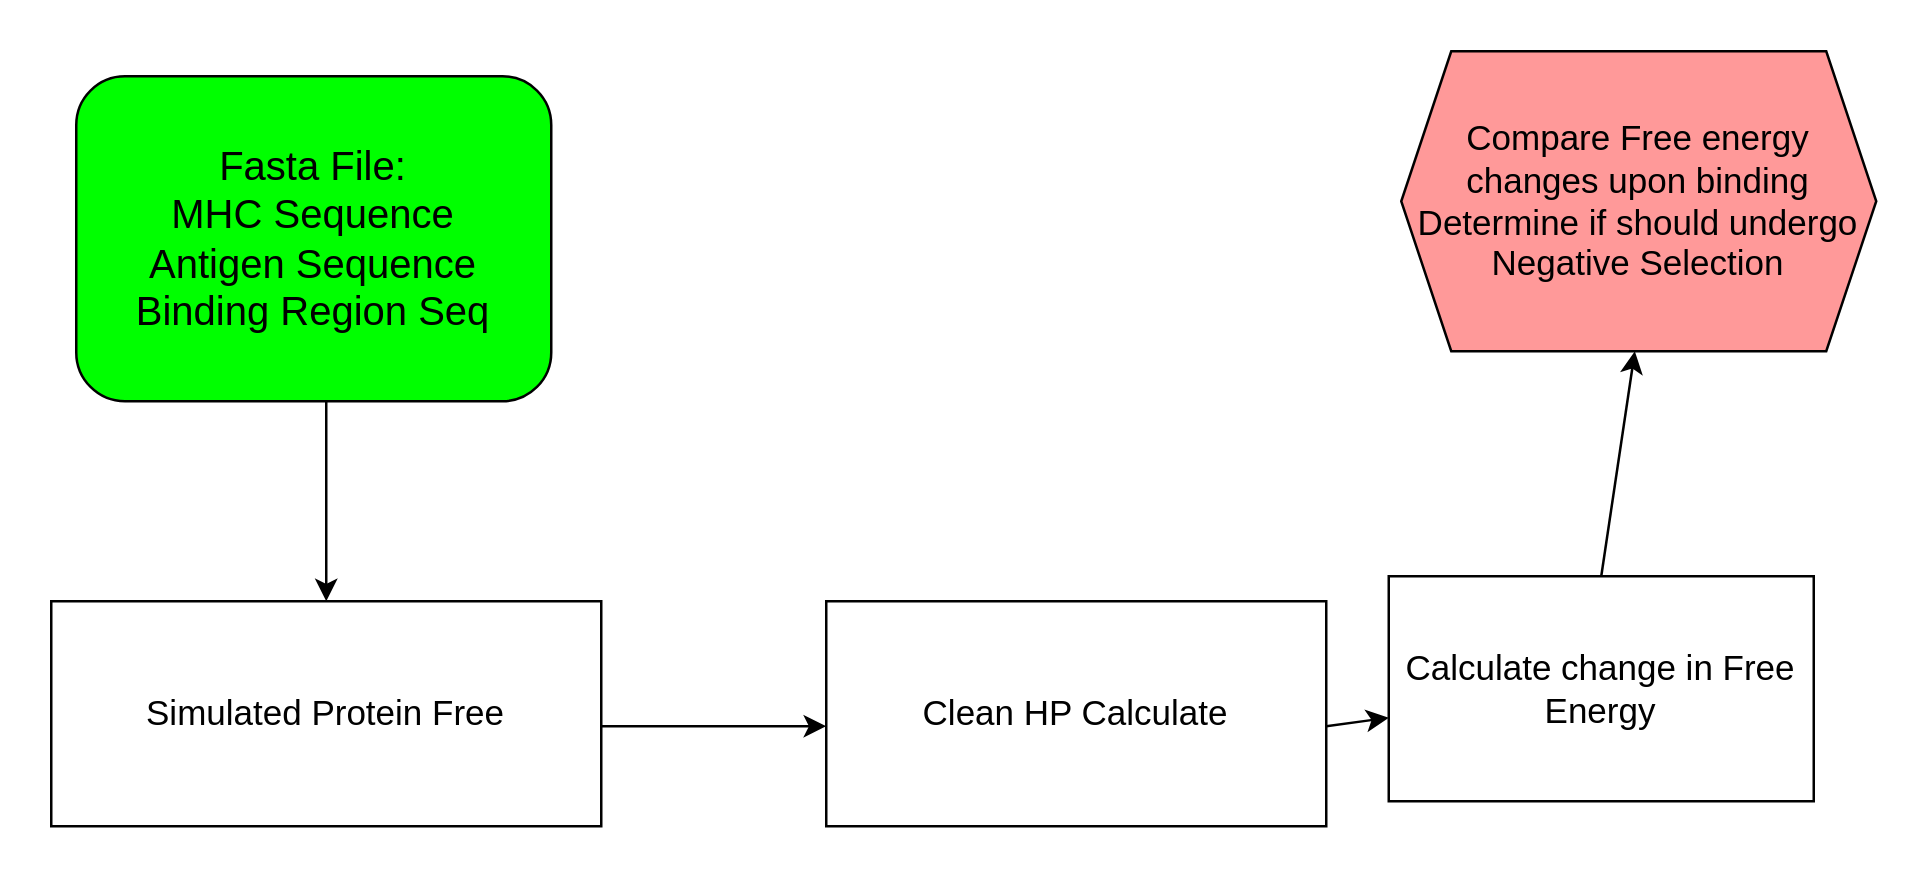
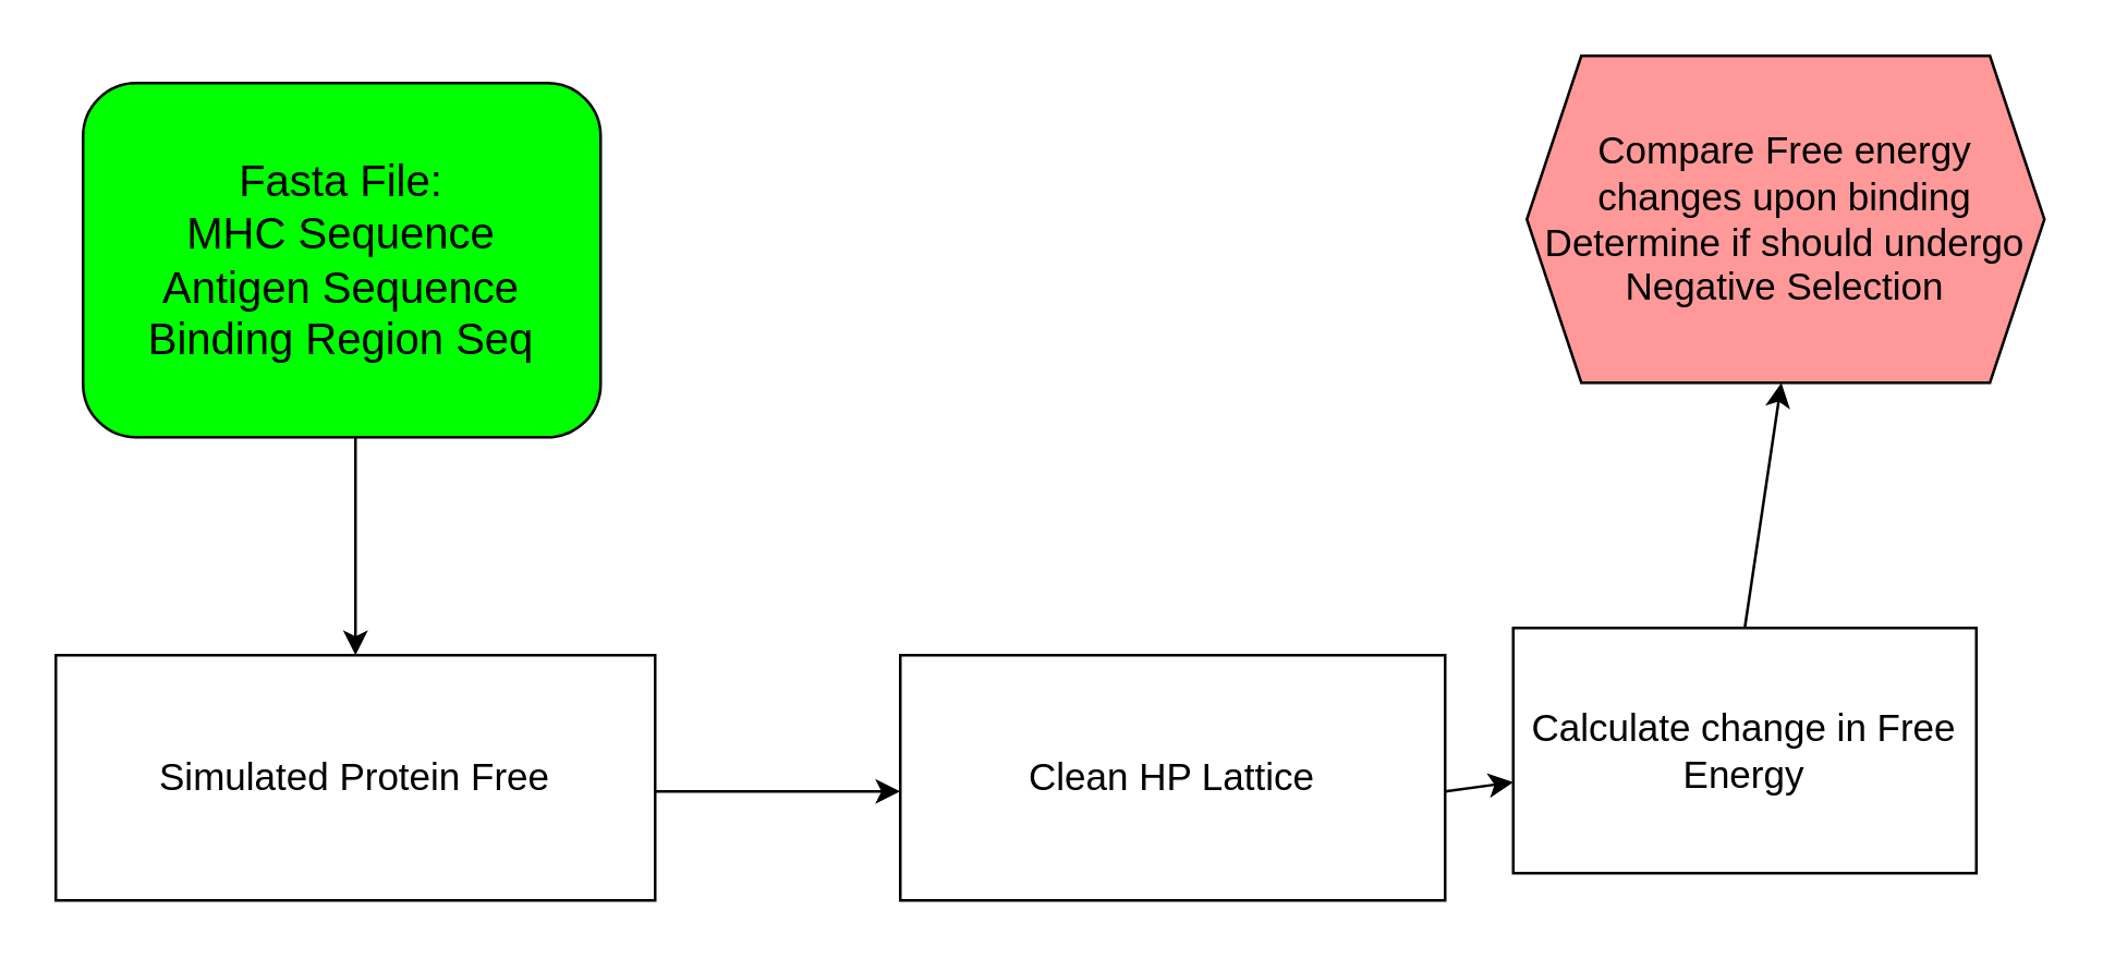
  <mxCell id="0" />
  <mxCell id="1" parent="0" />
  <mxCell id="2" value="&lt;div&gt;&lt;font size=&quot;3&quot;&gt;Fasta File:&lt;/font&gt;&lt;/div&gt;&lt;div&gt;&lt;font size=&quot;3&quot;&gt;MHC Sequence&lt;/font&gt;&lt;/div&gt;&lt;div&gt;&lt;font size=&quot;3&quot;&gt;Antigen Sequence&lt;/font&gt;&lt;/div&gt;&lt;div&gt;&lt;font size=&quot;3&quot;&gt;Binding Region Seq&lt;br&gt;&lt;/font&gt;&lt;/div&gt;" style="rounded=1;whiteSpace=wrap;html=1;fillColor=#00FF00;" vertex="1" parent="1"><mxGeometry x="30" y="30" width="190" height="130" as="geometry" /></mxCell>
  <mxCell id="3" value="" style="endArrow=classic;html=1;rounded=0;" edge="1" parent="1"><mxGeometry width="50" height="50" relative="1" as="geometry"><mxPoint x="130" y="160" as="sourcePoint" /><mxPoint x="130" y="240" as="targetPoint" /></mxGeometry></mxCell>
  <mxCell id="4" value="&lt;font style=&quot;font-size: 14px;&quot;&gt;Simulated Protein Free&lt;br&gt;&lt;/font&gt;" style="rounded=0;whiteSpace=wrap;html=1;" vertex="1" parent="1"><mxGeometry x="20" y="240" width="220" height="90" as="geometry" /></mxCell>
  <mxCell id="5" value="" style="endArrow=classic;html=1;rounded=0;" edge="1" parent="1"><mxGeometry width="50" height="50" relative="1" as="geometry"><mxPoint x="240" y="290" as="sourcePoint" /><mxPoint x="330" y="290" as="targetPoint" /></mxGeometry></mxCell>
- <mxCell id="6" value="&lt;font style=&quot;font-size: 14px;&quot;&gt;Clean HP Calculate&lt;/font&gt;&lt;font style=&quot;font-size: 12px;&quot;&gt; &lt;br&gt;&lt;/font&gt;" style="rounded=0;whiteSpace=wrap;html=1;" vertex="1" parent="1"><mxGeometry x="330" y="240" width="200" height="90" as="geometry" /></mxCell>
+ <mxCell id="6" value="&lt;font style=&quot;font-size: 14px;&quot;&gt;Clean HP Lattice&lt;/font&gt;&lt;font style=&quot;font-size: 12px;&quot;&gt; &lt;br&gt;&lt;/font&gt;" style="rounded=0;whiteSpace=wrap;html=1;" vertex="1" parent="1"><mxGeometry x="330" y="240" width="200" height="90" as="geometry" /></mxCell>
  <mxCell id="7" value="" style="endArrow=classic;html=1;rounded=0;" edge="1" parent="1" target="8"><mxGeometry width="50" height="50" relative="1" as="geometry"><mxPoint x="530" y="290" as="sourcePoint" /><mxPoint x="580" y="290" as="targetPoint" /></mxGeometry></mxCell>
  <mxCell id="8" value="&lt;font style=&quot;font-size: 14px;&quot;&gt;Calculate change in Free Energy&lt;/font&gt;" style="rounded=0;whiteSpace=wrap;html=1;" vertex="1" parent="1"><mxGeometry x="555" y="230" width="170" height="90" as="geometry" /></mxCell>
  <mxCell id="9" value="" style="endArrow=classic;html=1;rounded=0;exitX=0.5;exitY=0;exitDx=0;exitDy=0;" edge="1" parent="1" source="8"><mxGeometry width="50" height="50" relative="1" as="geometry"><mxPoint x="656.56" y="235" as="sourcePoint" /><mxPoint x="653.445" y="140" as="targetPoint" /></mxGeometry></mxCell>
  <mxCell id="10" value="&lt;font style=&quot;font-size: 14px;&quot;&gt;Compare Free energy changes upon binding Determine if should undergo Negative Selection&lt;br&gt;&lt;/font&gt;" style="shape=hexagon;perimeter=hexagonPerimeter2;whiteSpace=wrap;html=1;fixedSize=1;fillColor=#FF9999;" vertex="1" parent="1"><mxGeometry x="560" y="20" width="190" height="120" as="geometry" /></mxCell>
